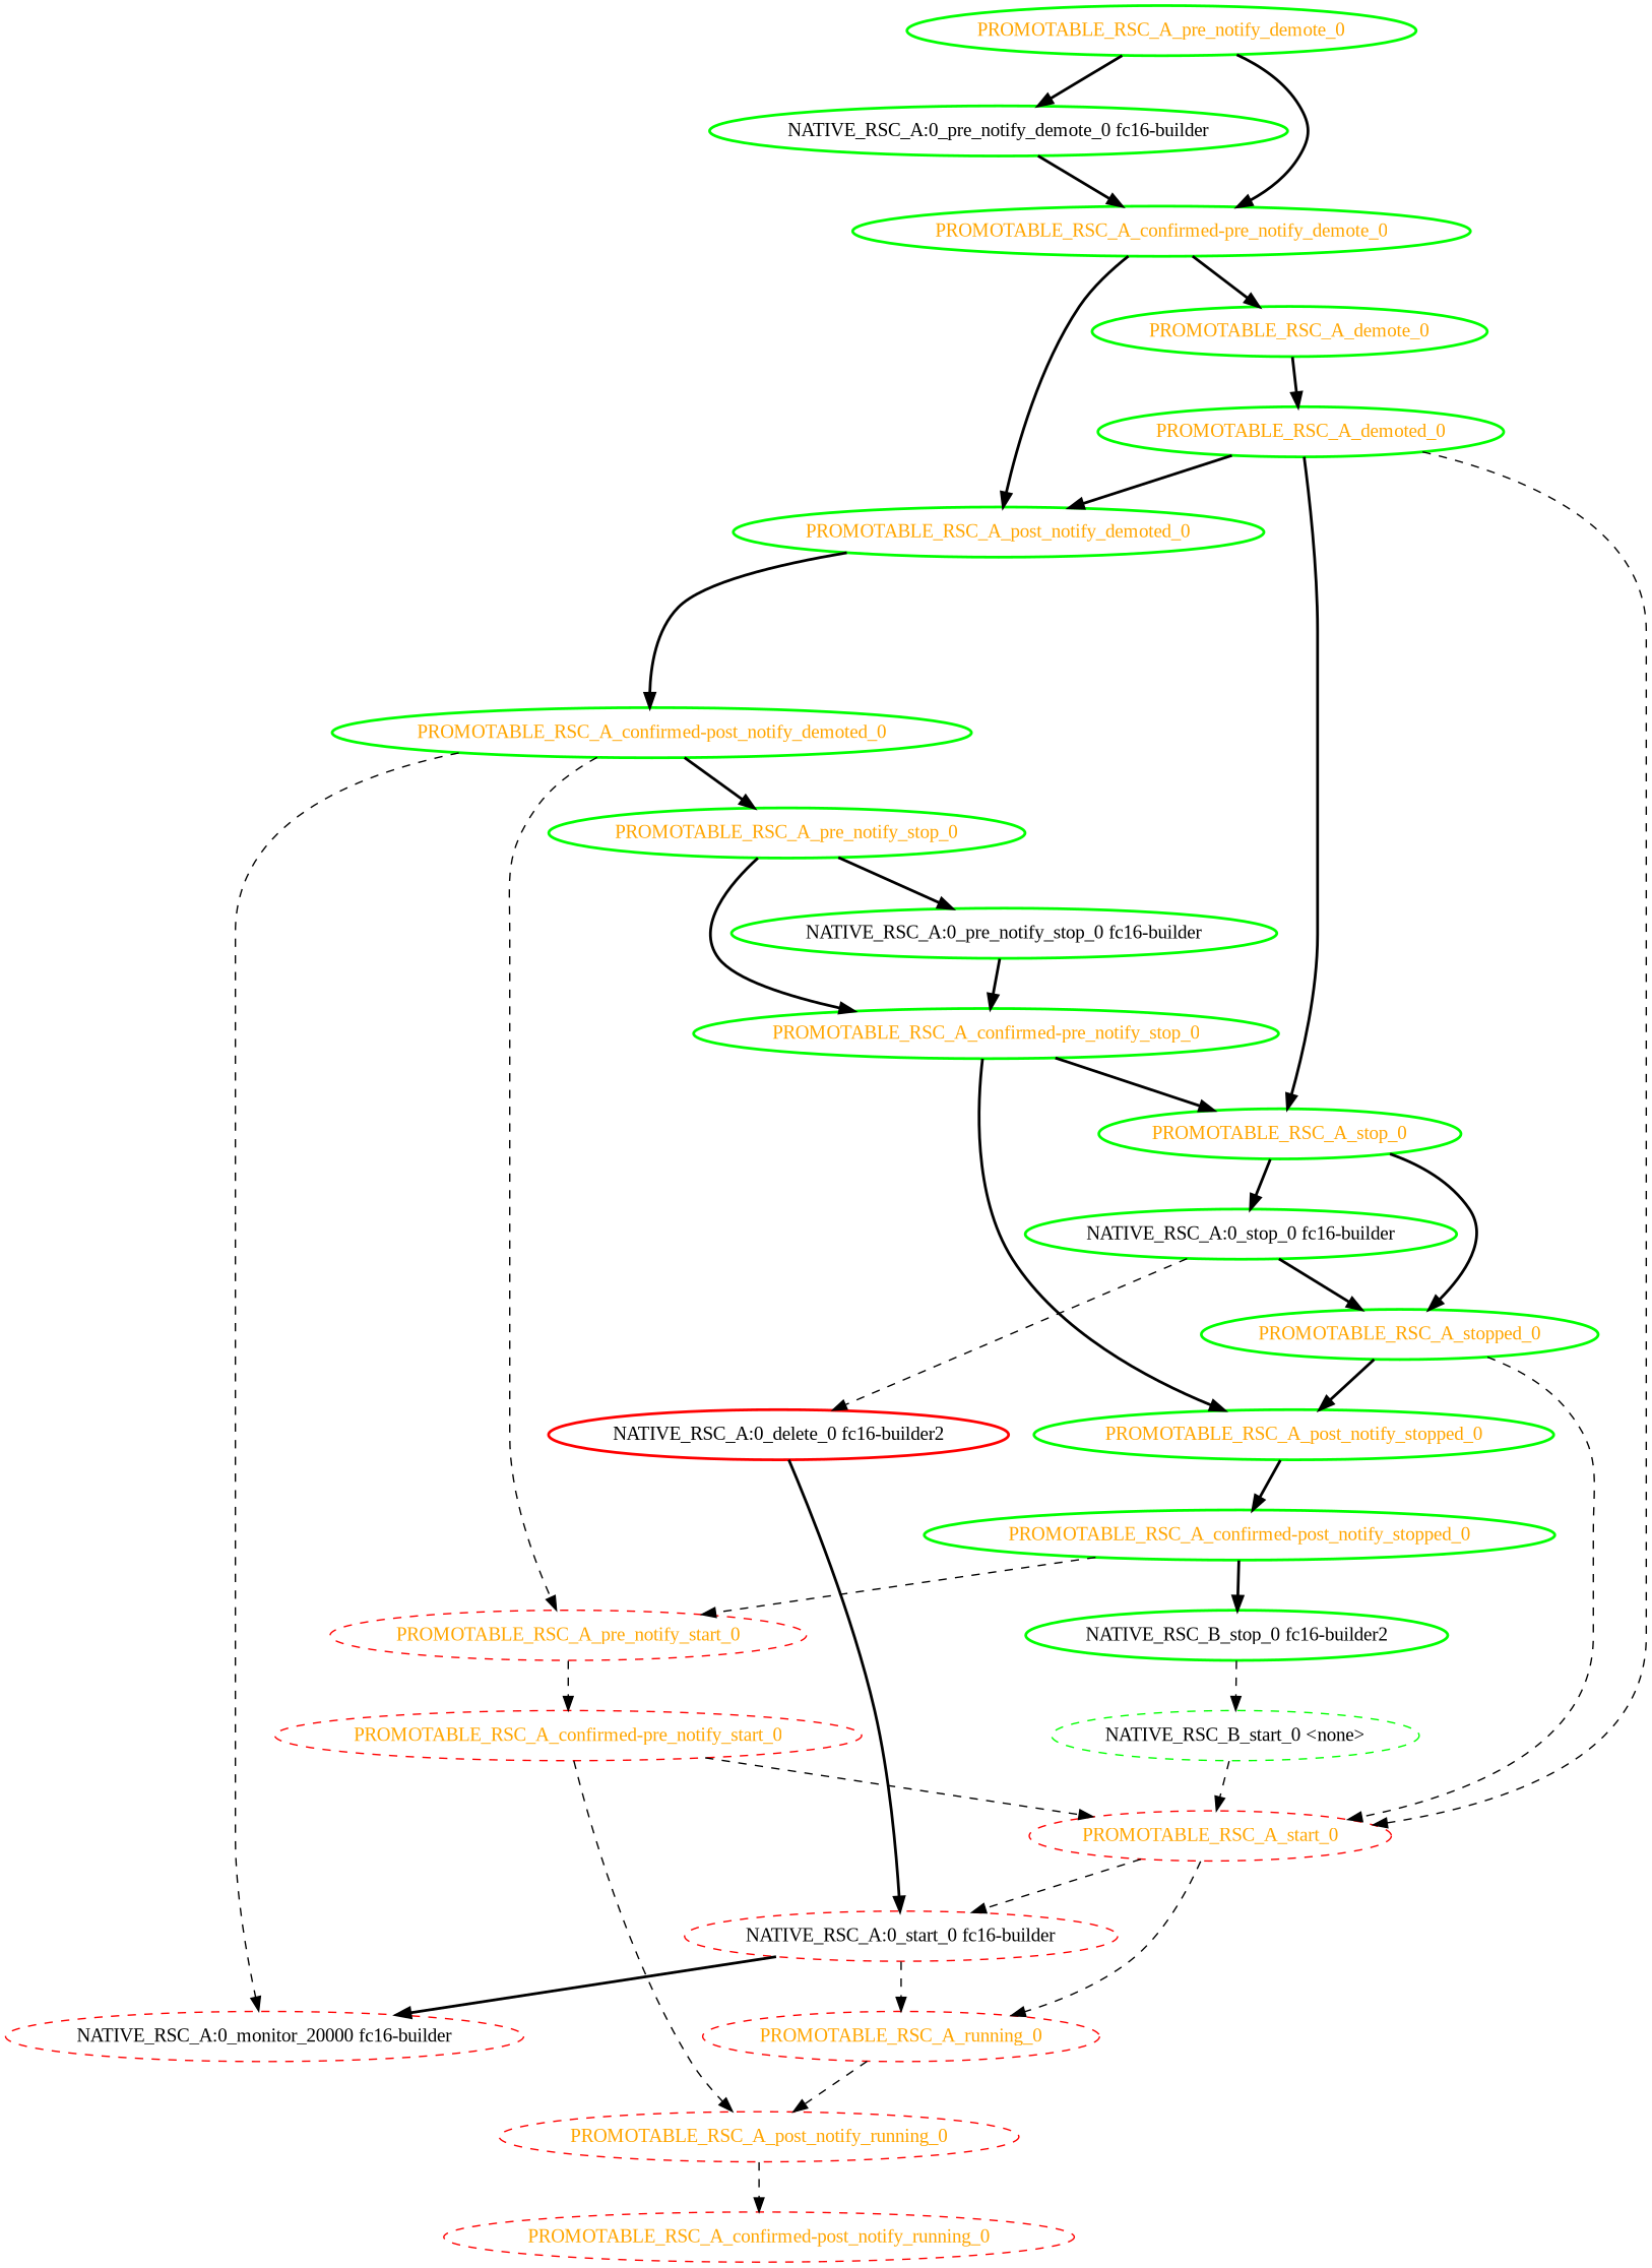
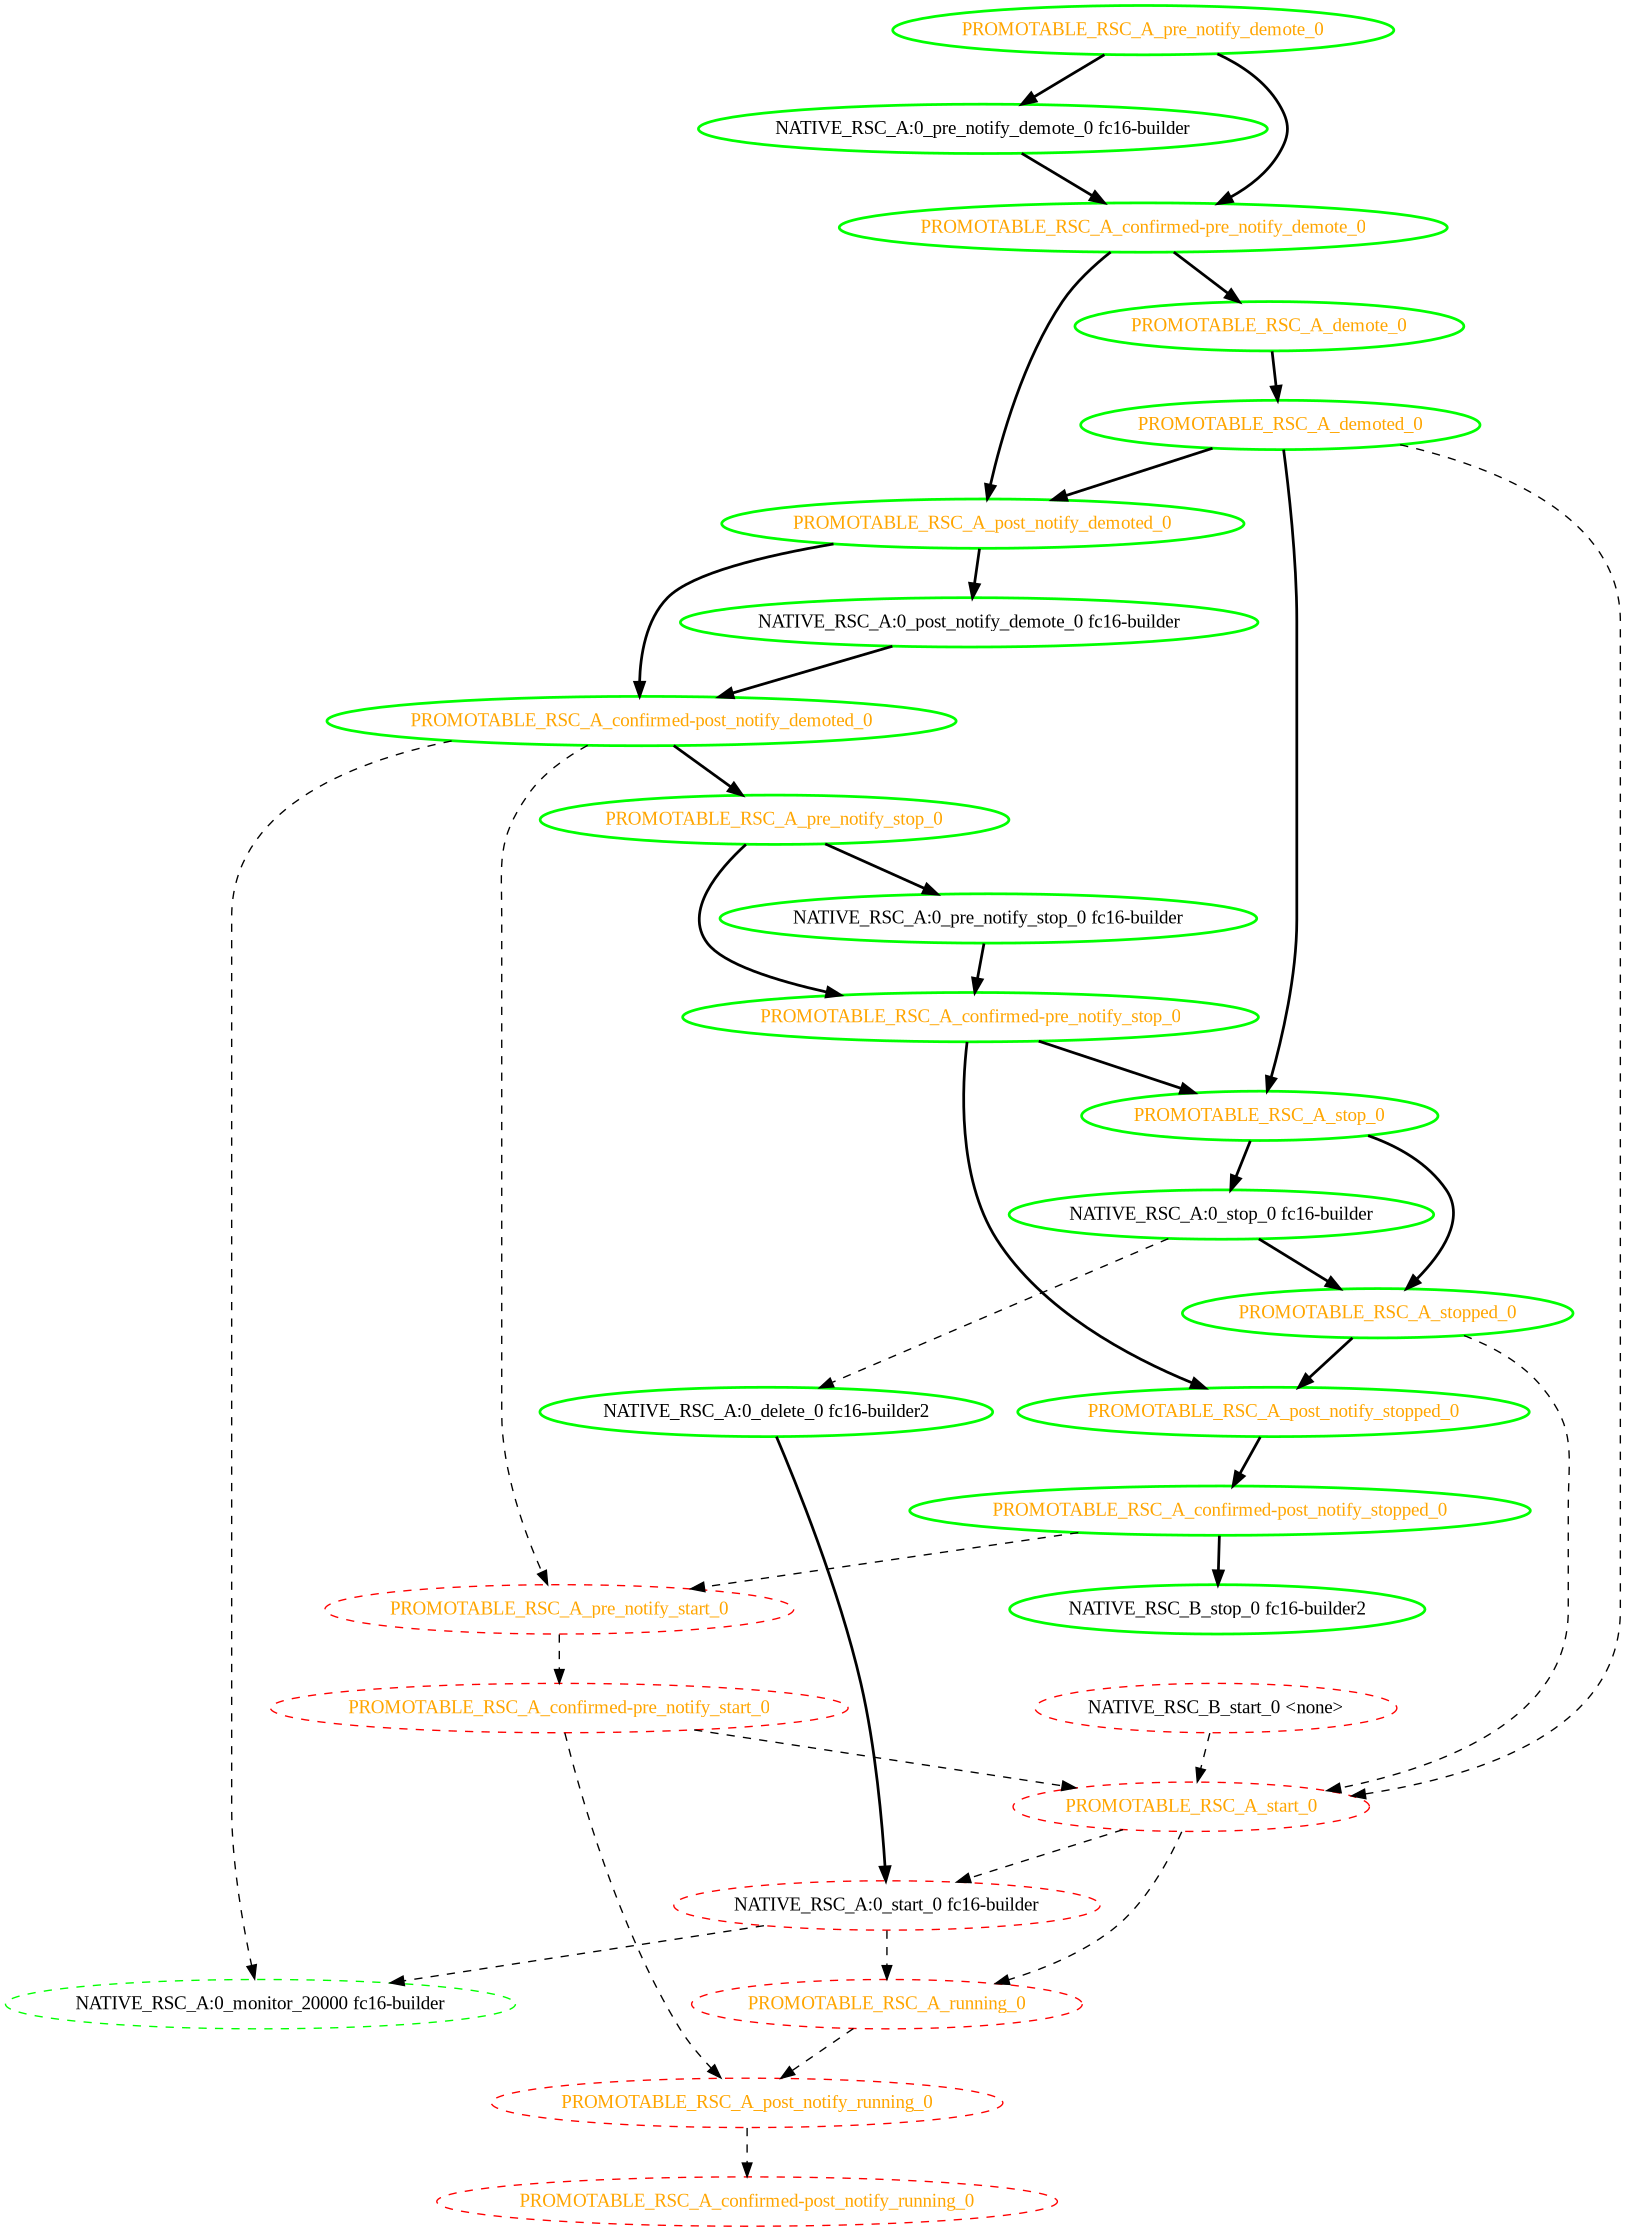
  digraph {
    fontname="Liberation Serif"
    node [color=green fontcolor=orange fontname="Liberation Serif" style=bold]
    edge [fontname="Liberation Serif" style=bold]
-   "NATIVE_RSC_A:0_delete_0 fc16-builder2" [color=red fontcolor=black]
+   "NATIVE_RSC_A:0_delete_0 fc16-builder2" [fontcolor=black]
    "NATIVE_RSC_A:0_start_0 fc16-builder" [color=red fontcolor=black style=dashed]
-   "NATIVE_RSC_A:0_monitor_20000 fc16-builder" [color=red fontcolor=black style=dashed]
+   "NATIVE_RSC_A:0_monitor_20000 fc16-builder" [fontcolor=black style=dashed]
    PROMOTABLE_RSC_A_running_0 [color=red style=dashed]
    PROMOTABLE_RSC_A_post_notify_running_0 [color=red style=dashed]
    "NATIVE_RSC_A:0_stop_0 fc16-builder" [fontcolor=black]
    PROMOTABLE_RSC_A_stopped_0
    PROMOTABLE_RSC_A_start_0 [color=red style=dashed]
    PROMOTABLE_RSC_A_demoted_0
    PROMOTABLE_RSC_A_post_notify_demoted_0
    PROMOTABLE_RSC_A_stop_0
    PROMOTABLE_RSC_A_post_notify_stopped_0
+   "NATIVE_RSC_A:0_post_notify_demote_0 fc16-builder" [fontcolor=black]
    "PROMOTABLE_RSC_A_confirmed-post_notify_demoted_0"
    PROMOTABLE_RSC_A_pre_notify_start_0 [color=red style=dashed]
    PROMOTABLE_RSC_A_pre_notify_stop_0
    "PROMOTABLE_RSC_A_confirmed-pre_notify_start_0" [color=red style=dashed]
    "NATIVE_RSC_A:0_pre_notify_stop_0 fc16-builder" [fontcolor=black]
    "PROMOTABLE_RSC_A_confirmed-pre_notify_stop_0"
    "NATIVE_RSC_A:0_pre_notify_demote_0 fc16-builder" [fontcolor=black]
    "PROMOTABLE_RSC_A_confirmed-pre_notify_demote_0"
    PROMOTABLE_RSC_A_demote_0
    "PROMOTABLE_RSC_A_confirmed-post_notify_stopped_0"
    "PROMOTABLE_RSC_A_confirmed-post_notify_running_0" [color=red style=dashed]
-   "NATIVE_RSC_B_start_0 <none>" [fontcolor=black style=dashed]
+   "NATIVE_RSC_B_start_0 <none>" [color=red fontcolor=black style=dashed]
    "NATIVE_RSC_B_stop_0 fc16-builder2" [fontcolor=black]
    PROMOTABLE_RSC_A_pre_notify_demote_0
    "NATIVE_RSC_A:0_delete_0 fc16-builder2" -> "NATIVE_RSC_A:0_start_0 fc16-builder"
-   "NATIVE_RSC_A:0_start_0 fc16-builder" -> "NATIVE_RSC_A:0_monitor_20000 fc16-builder"
+   "NATIVE_RSC_A:0_start_0 fc16-builder" -> "NATIVE_RSC_A:0_monitor_20000 fc16-builder" [style=dashed]
    "NATIVE_RSC_A:0_start_0 fc16-builder" -> PROMOTABLE_RSC_A_running_0 [style=dashed]
    PROMOTABLE_RSC_A_running_0 -> PROMOTABLE_RSC_A_post_notify_running_0 [style=dashed]
    PROMOTABLE_RSC_A_post_notify_running_0 -> "PROMOTABLE_RSC_A_confirmed-post_notify_running_0" [style=dashed]
    "NATIVE_RSC_A:0_stop_0 fc16-builder" -> "NATIVE_RSC_A:0_delete_0 fc16-builder2" [style=dashed]
    "NATIVE_RSC_A:0_stop_0 fc16-builder" -> PROMOTABLE_RSC_A_stopped_0
    PROMOTABLE_RSC_A_stopped_0 -> PROMOTABLE_RSC_A_start_0 [style=dashed]
    PROMOTABLE_RSC_A_stopped_0 -> PROMOTABLE_RSC_A_post_notify_stopped_0
    PROMOTABLE_RSC_A_start_0 -> "NATIVE_RSC_A:0_start_0 fc16-builder" [style=dashed]
    PROMOTABLE_RSC_A_start_0 -> PROMOTABLE_RSC_A_running_0 [style=dashed]
    PROMOTABLE_RSC_A_demoted_0 -> PROMOTABLE_RSC_A_start_0 [style=dashed]
    PROMOTABLE_RSC_A_demoted_0 -> PROMOTABLE_RSC_A_post_notify_demoted_0
    PROMOTABLE_RSC_A_demoted_0 -> PROMOTABLE_RSC_A_stop_0
+   PROMOTABLE_RSC_A_post_notify_demoted_0 -> "NATIVE_RSC_A:0_post_notify_demote_0 fc16-builder"
    PROMOTABLE_RSC_A_post_notify_demoted_0 -> "PROMOTABLE_RSC_A_confirmed-post_notify_demoted_0"
    PROMOTABLE_RSC_A_stop_0 -> "NATIVE_RSC_A:0_stop_0 fc16-builder"
    PROMOTABLE_RSC_A_stop_0 -> PROMOTABLE_RSC_A_stopped_0
    PROMOTABLE_RSC_A_post_notify_stopped_0 -> "PROMOTABLE_RSC_A_confirmed-post_notify_stopped_0"
+   "NATIVE_RSC_A:0_post_notify_demote_0 fc16-builder" -> "PROMOTABLE_RSC_A_confirmed-post_notify_demoted_0"
    "PROMOTABLE_RSC_A_confirmed-post_notify_demoted_0" -> "NATIVE_RSC_A:0_monitor_20000 fc16-builder" [style=dashed]
    "PROMOTABLE_RSC_A_confirmed-post_notify_demoted_0" -> PROMOTABLE_RSC_A_pre_notify_start_0 [style=dashed]
    "PROMOTABLE_RSC_A_confirmed-post_notify_demoted_0" -> PROMOTABLE_RSC_A_pre_notify_stop_0
    PROMOTABLE_RSC_A_pre_notify_start_0 -> "PROMOTABLE_RSC_A_confirmed-pre_notify_start_0" [style=dashed]
    PROMOTABLE_RSC_A_pre_notify_stop_0 -> "NATIVE_RSC_A:0_pre_notify_stop_0 fc16-builder"
    PROMOTABLE_RSC_A_pre_notify_stop_0 -> "PROMOTABLE_RSC_A_confirmed-pre_notify_stop_0"
    "PROMOTABLE_RSC_A_confirmed-pre_notify_start_0" -> PROMOTABLE_RSC_A_post_notify_running_0 [style=dashed]
    "PROMOTABLE_RSC_A_confirmed-pre_notify_start_0" -> PROMOTABLE_RSC_A_start_0 [style=dashed]
    "NATIVE_RSC_A:0_pre_notify_stop_0 fc16-builder" -> "PROMOTABLE_RSC_A_confirmed-pre_notify_stop_0"
    "PROMOTABLE_RSC_A_confirmed-pre_notify_stop_0" -> PROMOTABLE_RSC_A_stop_0
    "PROMOTABLE_RSC_A_confirmed-pre_notify_stop_0" -> PROMOTABLE_RSC_A_post_notify_stopped_0
    "NATIVE_RSC_A:0_pre_notify_demote_0 fc16-builder" -> "PROMOTABLE_RSC_A_confirmed-pre_notify_demote_0"
    "PROMOTABLE_RSC_A_confirmed-pre_notify_demote_0" -> PROMOTABLE_RSC_A_post_notify_demoted_0
    "PROMOTABLE_RSC_A_confirmed-pre_notify_demote_0" -> PROMOTABLE_RSC_A_demote_0
    PROMOTABLE_RSC_A_demote_0 -> PROMOTABLE_RSC_A_demoted_0
    "PROMOTABLE_RSC_A_confirmed-post_notify_stopped_0" -> PROMOTABLE_RSC_A_pre_notify_start_0 [style=dashed]
    "PROMOTABLE_RSC_A_confirmed-post_notify_stopped_0" -> "NATIVE_RSC_B_stop_0 fc16-builder2"
    "NATIVE_RSC_B_start_0 <none>" -> PROMOTABLE_RSC_A_start_0 [style=dashed]
-   "NATIVE_RSC_B_stop_0 fc16-builder2" -> "NATIVE_RSC_B_start_0 <none>" [style=dashed]
    PROMOTABLE_RSC_A_pre_notify_demote_0 -> "NATIVE_RSC_A:0_pre_notify_demote_0 fc16-builder"
    PROMOTABLE_RSC_A_pre_notify_demote_0 -> "PROMOTABLE_RSC_A_confirmed-pre_notify_demote_0"
  }
